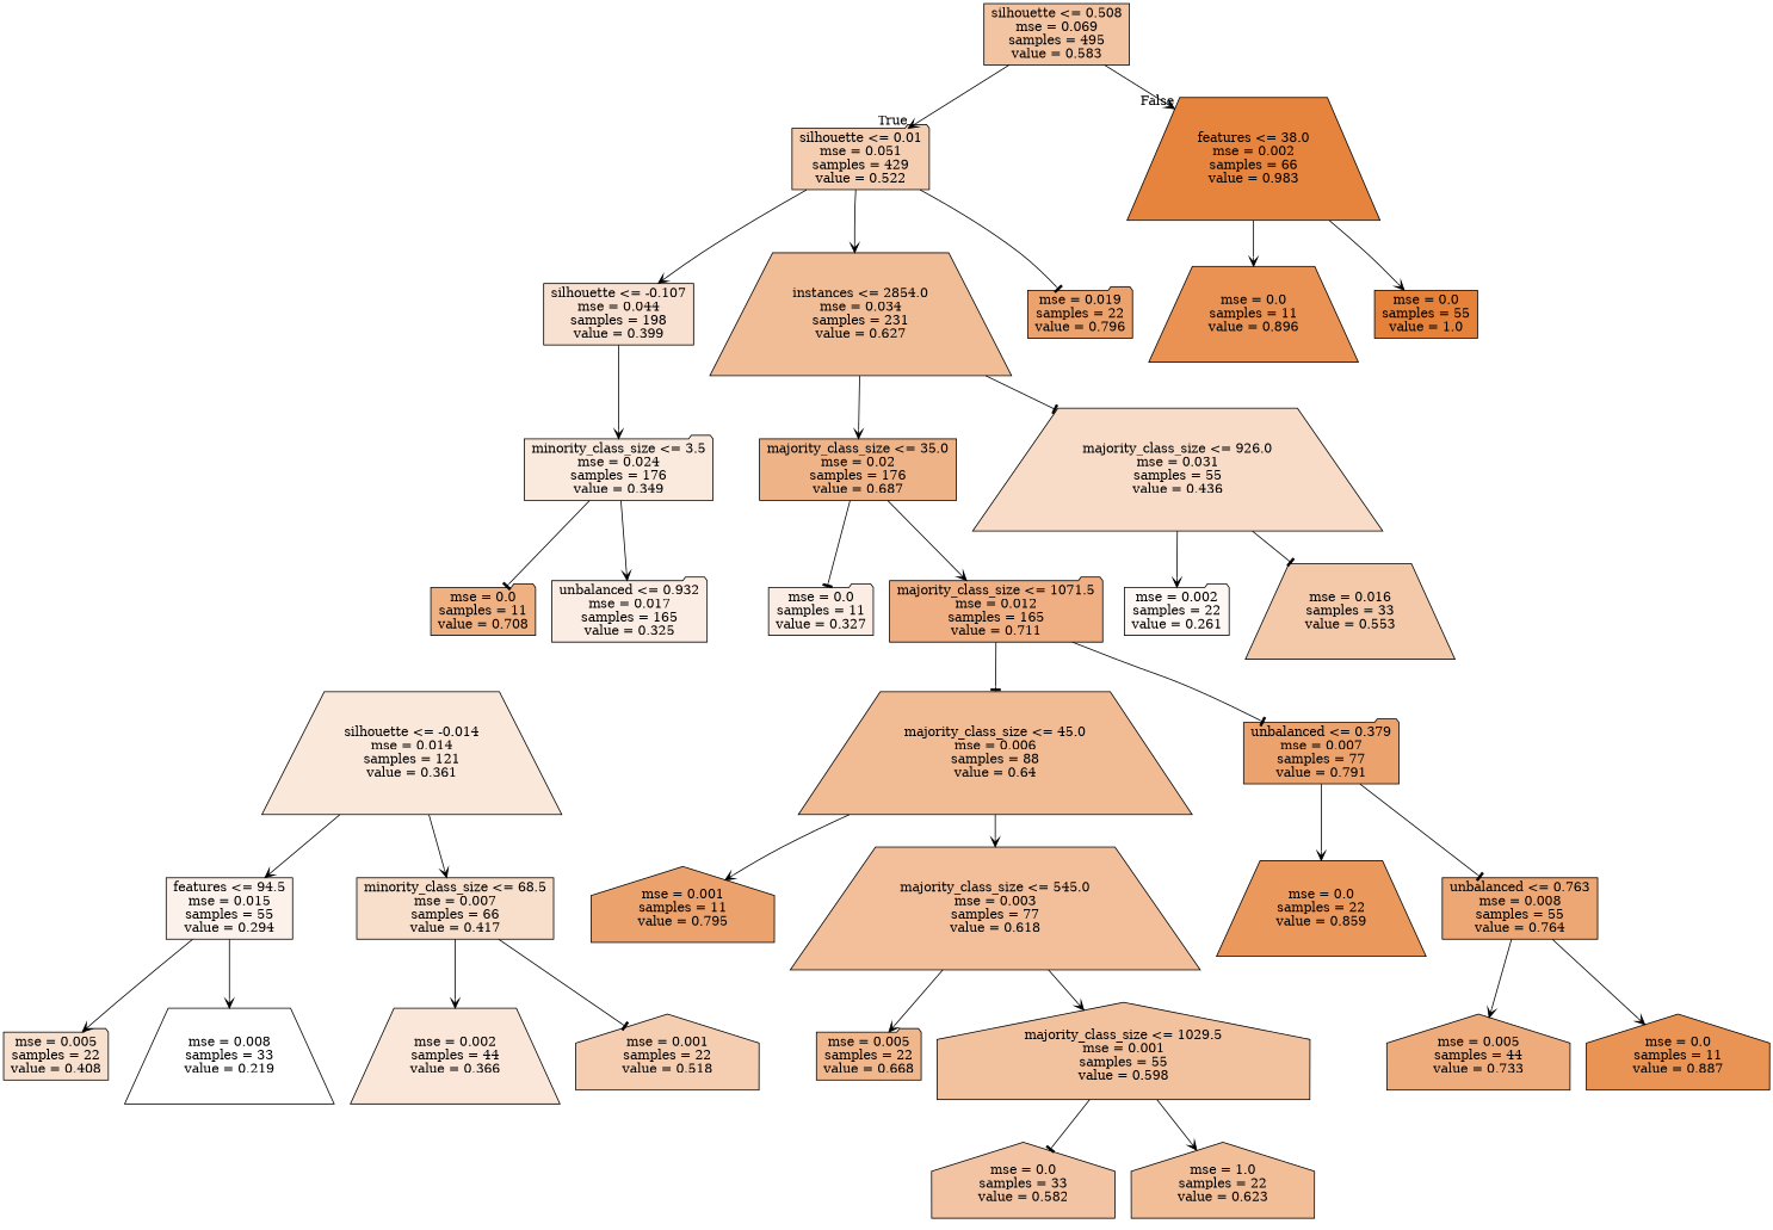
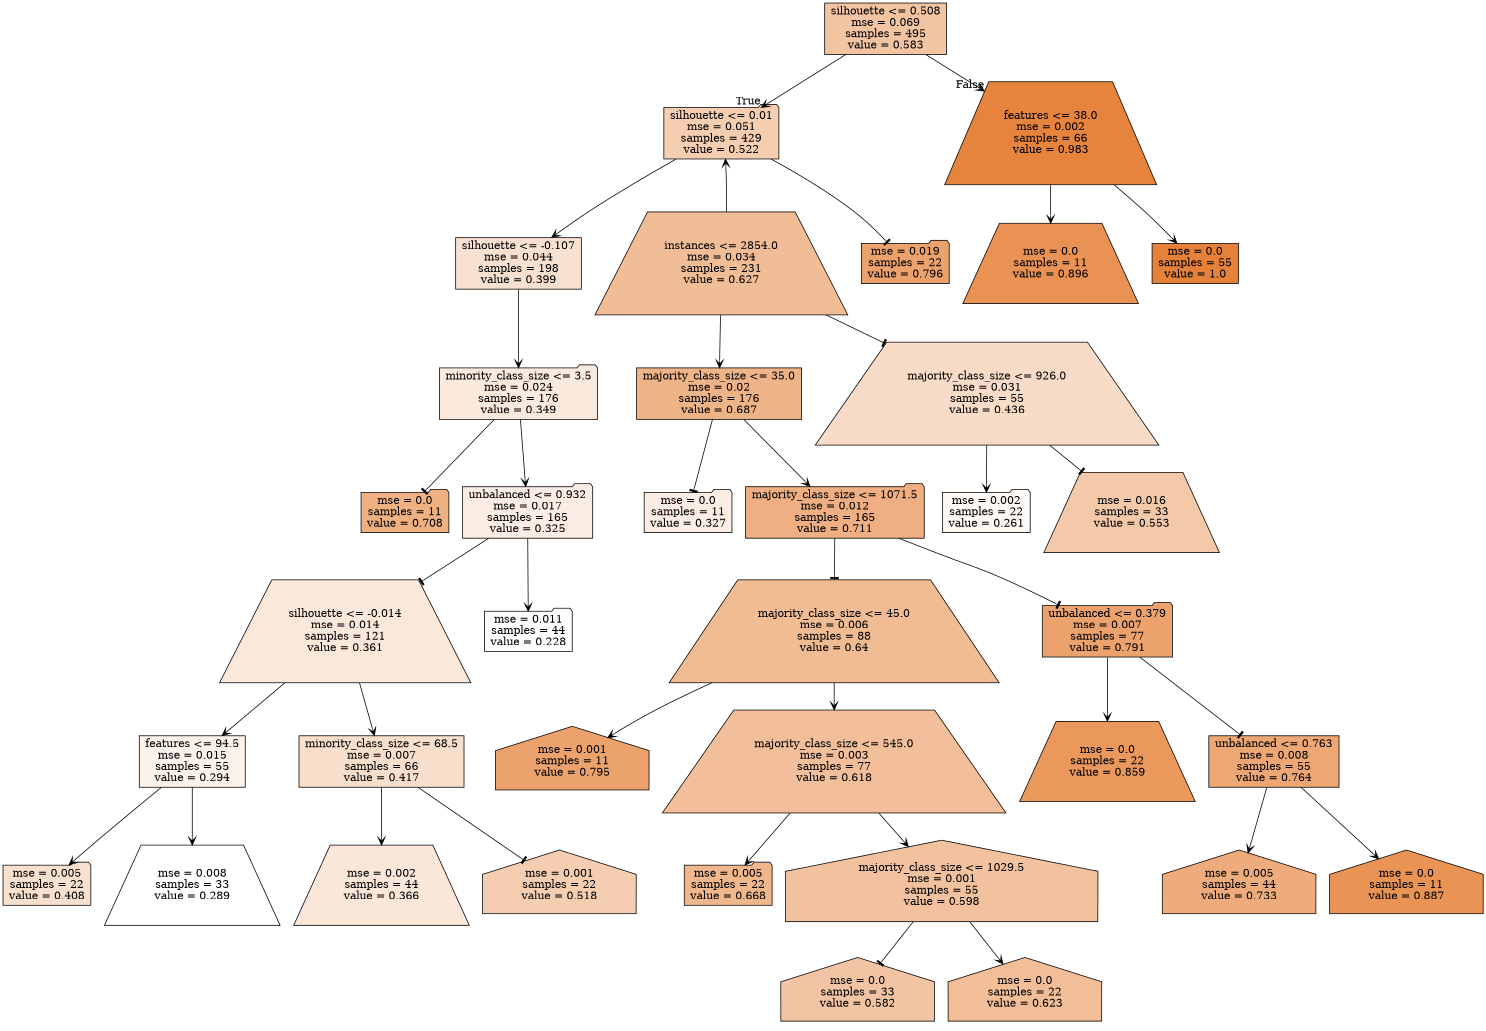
  digraph {
    node [color=black fillcolor="#e58139bc" shape=folder style=filled]
    edge [arrowhead=vee]
    n1 [fillcolor="#e5813977" label="silhouette <= 0.508\nmse = 0.069\nsamples = 495\nvalue = 0.583" shape=box]
    n2 [fillcolor="#e5813963" label="silhouette <= 0.01\nmse = 0.051\nsamples = 429\nvalue = 0.522"]
    n3 [fillcolor="#e58139f9" label="features <= 38.0\nmse = 0.002\nsamples = 66\nvalue = 0.983" shape=trapezium]
    n4 [fillcolor="#e581393b" label="silhouette <= -0.107\nmse = 0.044\nsamples = 198\nvalue = 0.399" shape=box]
    n5 [fillcolor="#e5813985" label="instances <= 2854.0\nmse = 0.034\nsamples = 231\nvalue = 0.627" shape=trapezium]
    n6 [label="mse = 0.019\nsamples = 22\nvalue = 0.796"]
    n7 [fillcolor="#e58139dd" label="mse = 0.0\nsamples = 11\nvalue = 0.896" shape=trapezium]
    n8 [fillcolor="#e58139ff" label="mse = 0.0\nsamples = 55\nvalue = 1.0" shape=box]
    n9 [fillcolor="#e581392b" label="minority_class_size <= 3.5\nmse = 0.024\nsamples = 176\nvalue = 0.349"]
    n10 [fillcolor="#e5813999" label="majority_class_size <= 35.0\nmse = 0.02\nsamples = 176\nvalue = 0.687" shape=box]
    n11 [fillcolor="#e5813947" label="majority_class_size <= 926.0\nmse = 0.031\nsamples = 55\nvalue = 0.436" shape=trapezium]
    n12 [fillcolor="#e58139a0" label="mse = 0.0\nsamples = 11\nvalue = 0.708"]
    n13 [fillcolor="#e5813923" label="unbalanced <= 0.932\nmse = 0.017\nsamples = 165\nvalue = 0.325"]
    n14 [fillcolor="#e581392e" label="silhouette <= -0.014\nmse = 0.014\nsamples = 121\nvalue = 0.361" shape=trapezium]
+   n15 [fillcolor="#e5813903" label="mse = 0.011\nsamples = 44\nvalue = 0.228"]
    n16 [fillcolor="#e5813919" label="features <= 94.5\nmse = 0.015\nsamples = 55\nvalue = 0.294" shape=box]
    n17 [fillcolor="#e5813941" label="minority_class_size <= 68.5\nmse = 0.007\nsamples = 66\nvalue = 0.417" shape=box]
    n18 [fillcolor="#e581393e" label="mse = 0.005\nsamples = 22\nvalue = 0.408"]
-   n19 [fillcolor="#e5813900" label="mse = 0.008\nsamples = 33\nvalue = 0.219" shape=trapezium]
+   n19 [fillcolor="#e5813900" label="mse = 0.008\nsamples = 33\nvalue = 0.289" shape=trapezium]
    n20 [fillcolor="#e5813930" label="mse = 0.002\nsamples = 44\nvalue = 0.366" shape=trapezium]
    n21 [fillcolor="#e5813962" label="mse = 0.001\nsamples = 22\nvalue = 0.518" shape=house]
    n22 [fillcolor="#e5813923" label="mse = 0.0\nsamples = 11\nvalue = 0.327"]
    n23 [fillcolor="#e58139a1" label="majority_class_size <= 1071.5\nmse = 0.012\nsamples = 165\nvalue = 0.711"]
    n24 [fillcolor="#e581390e" label="mse = 0.002\nsamples = 22\nvalue = 0.261"]
    n25 [fillcolor="#e581396d" label="mse = 0.016\nsamples = 33\nvalue = 0.553" shape=trapezium]
    n26 [fillcolor="#e581398a" label="majority_class_size <= 45.0\nmse = 0.006\nsamples = 88\nvalue = 0.64" shape=trapezium]
    n27 [fillcolor="#e58139bb" label="unbalanced <= 0.379\nmse = 0.007\nsamples = 77\nvalue = 0.791"]
    n28 [label="mse = 0.001\nsamples = 11\nvalue = 0.795" shape=house]
    n29 [fillcolor="#e5813982" label="majority_class_size <= 545.0\nmse = 0.003\nsamples = 77\nvalue = 0.618" shape=trapezium]
    n30 [fillcolor="#e58139d1" label="mse = 0.0\nsamples = 22\nvalue = 0.859" shape=trapezium]
    n31 [fillcolor="#e58139b2" label="unbalanced <= 0.763\nmse = 0.008\nsamples = 55\nvalue = 0.764" shape=box]
    n32 [fillcolor="#e5813993" label="mse = 0.005\nsamples = 22\nvalue = 0.668"]
    n33 [fillcolor="#e581397c" label="majority_class_size <= 1029.5\nmse = 0.001\nsamples = 55\nvalue = 0.598" shape=house]
    n34 [fillcolor="#e5813976" label="mse = 0.0\nsamples = 33\nvalue = 0.582" shape=house]
-   n35 [fillcolor="#e5813984" label="mse = 1.0\nsamples = 22\nvalue = 0.623" shape=house]
+   n35 [fillcolor="#e5813984" label="mse = 0.0\nsamples = 22\nvalue = 0.623" shape=house]
    n36 [fillcolor="#e58139a8" label="mse = 0.005\nsamples = 44\nvalue = 0.733" shape=house]
    n37 [fillcolor="#e58139da" label="mse = 0.0\nsamples = 11\nvalue = 0.887" shape=house]
    n1 -> n2 [headlabel=True labelangle=45 labeldistance=2.5]
    n1 -> n3 [headlabel=False labelangle=-45 labeldistance=2.5]
    n2 -> n4
-   n2 -> n5
+   n5 -> n2
    n2 -> n6 [arrowhead=tee]
    n3 -> n7
    n3 -> n8
    n4 -> n9
    n5 -> n10
    n5 -> n11 [arrowhead=tee]
    n9 -> n12 [arrowhead=tee]
    n9 -> n13
    n10 -> n22 [arrowhead=tee]
    n10 -> n23
    n11 -> n24
    n11 -> n25 [arrowhead=tee]
+   n13 -> n14 [arrowhead=tee]
+   n13 -> n15
    n14 -> n16
    n14 -> n17
    n16 -> n18
    n16 -> n19
    n17 -> n20
    n17 -> n21 [arrowhead=tee]
    n23 -> n26 [arrowhead=tee]
    n23 -> n27 [arrowhead=tee]
    n26 -> n28
    n26 -> n29
    n27 -> n30
    n27 -> n31 [arrowhead=tee]
    n29 -> n32
    n29 -> n33
    n31 -> n36
    n31 -> n37
    n33 -> n34 [arrowhead=tee]
    n33 -> n35
  }
